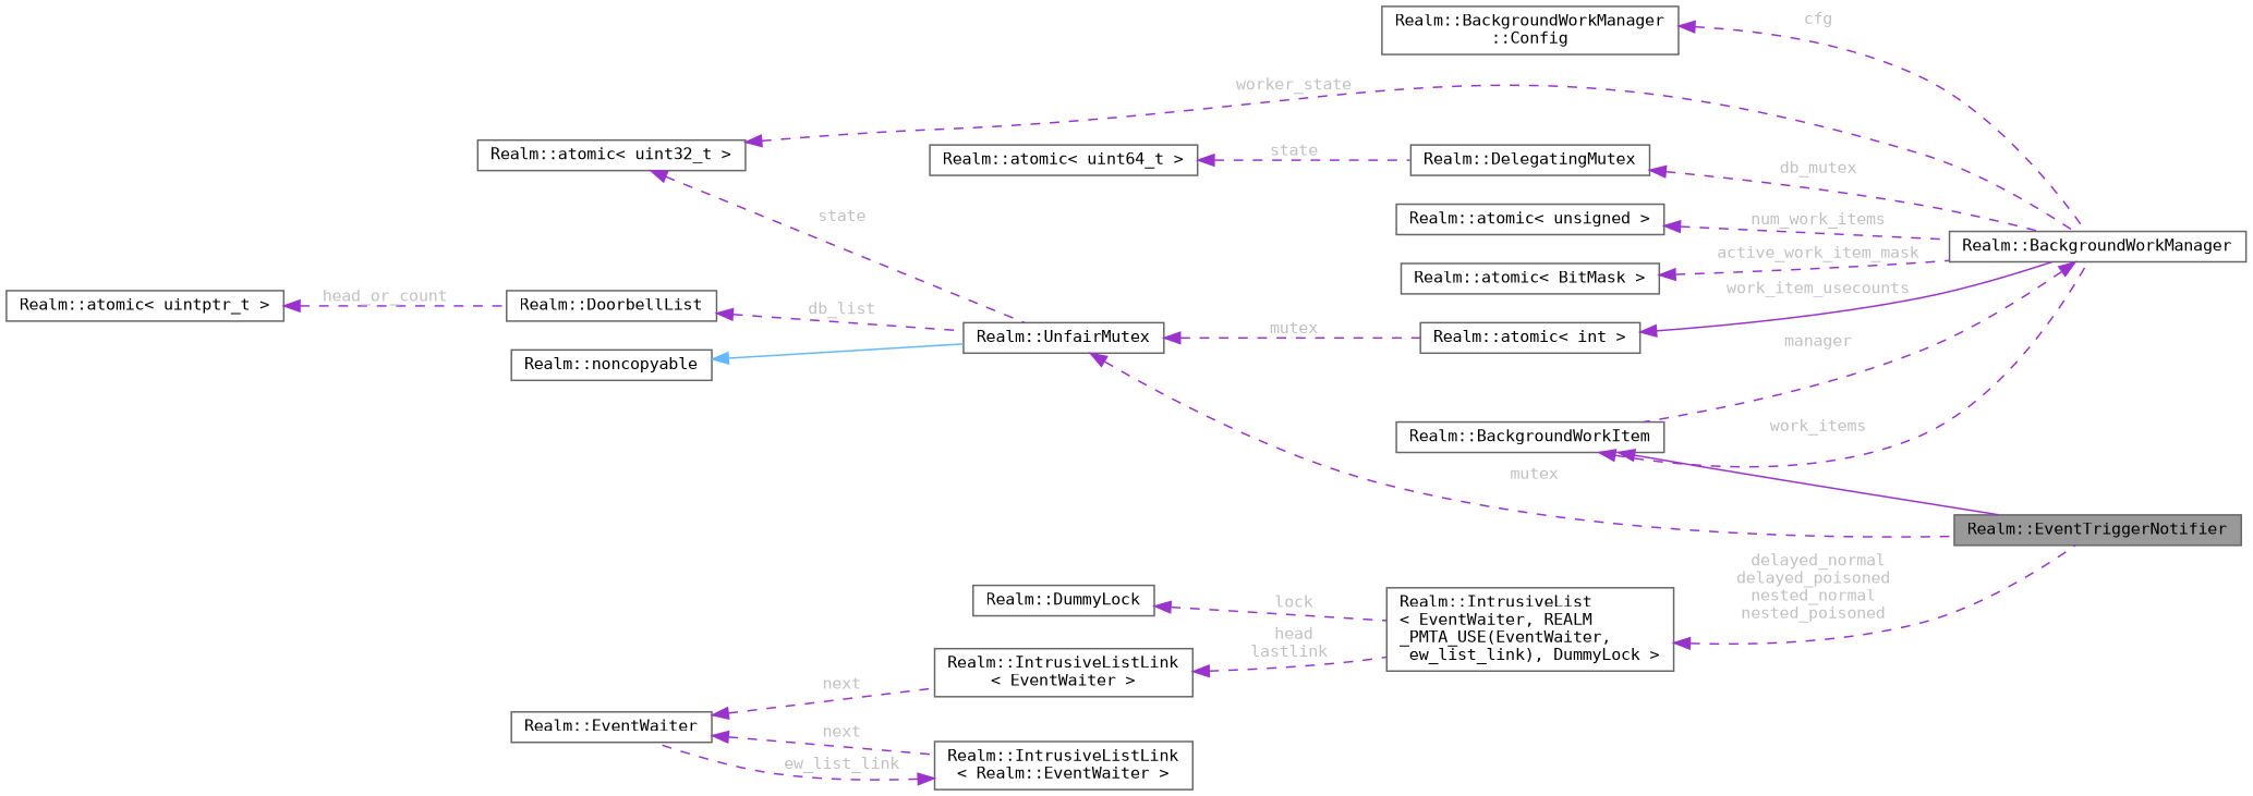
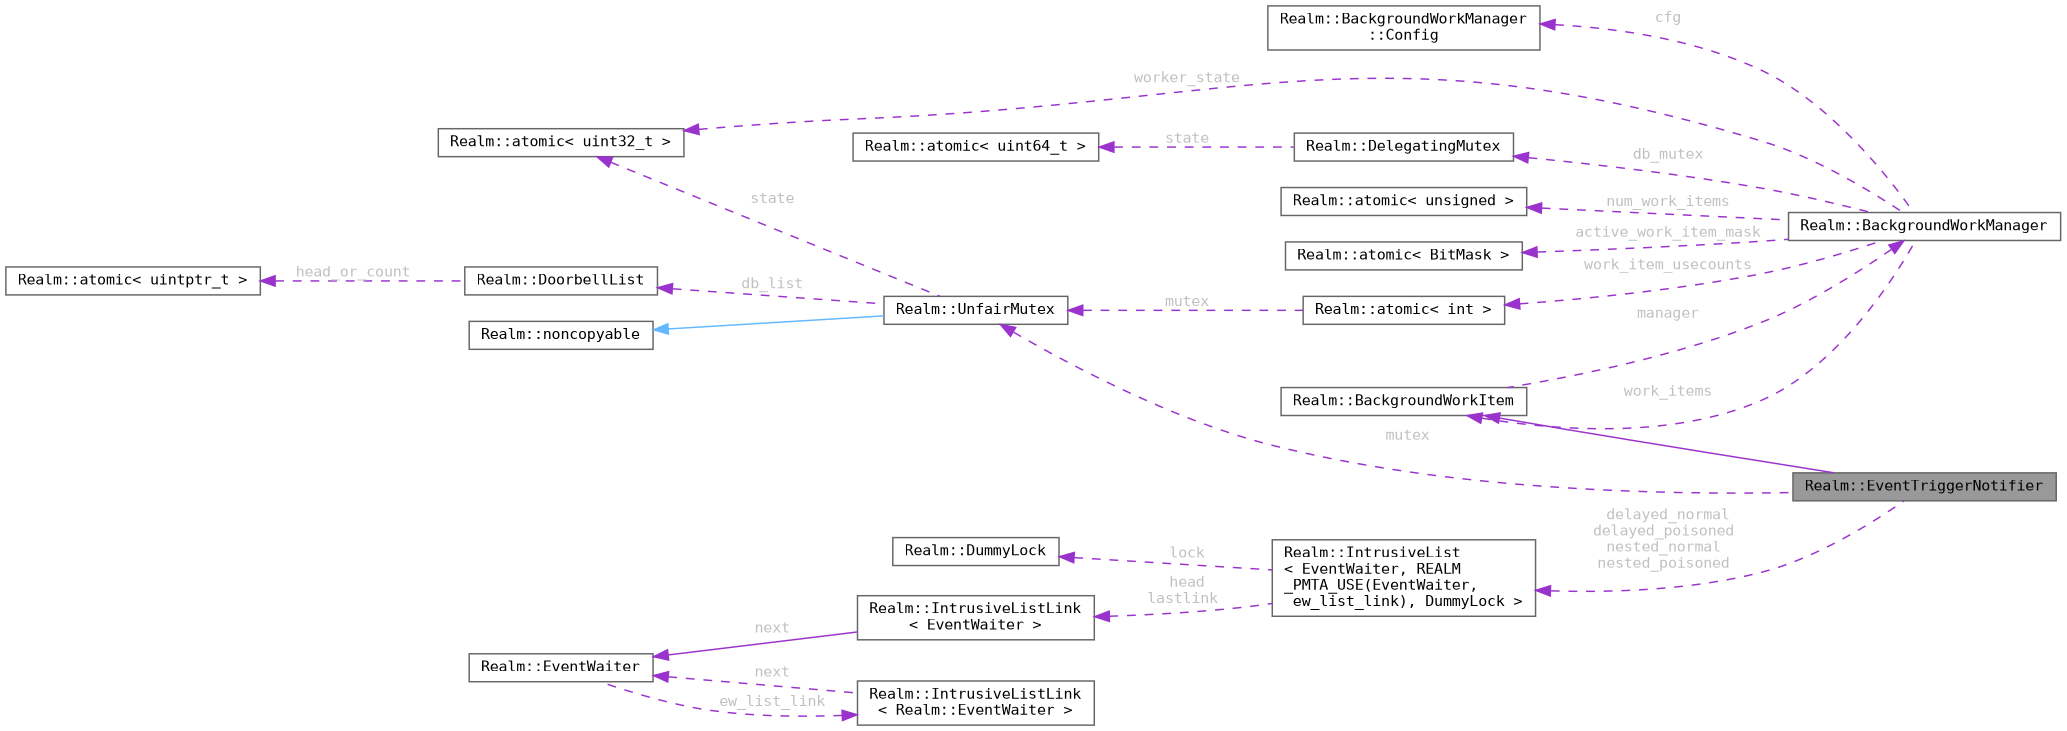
  digraph {
    fontname="DejaVu Sans Mono"
    rankdir=LR
    node [color=gray40 fillcolor=white fontname="DejaVu Sans Mono" fontsize=10 shape=box style=filled]
    edge [color=darkorchid3 dir=back fontname="DejaVu Sans Mono" fontsize=10 labelfontname=Helvetica labelfontsize=10 style=dashed fontcolor=grey]
    n1 [fillcolor=grey60 fontcolor=black height=0.2 label="Realm::EventTriggerNotifier" width=0.4]
    n2 [height=0.2 label="Realm::BackgroundWorkItem" width=0.4]
    n3 [height=0.2 label="Realm::BackgroundWorkManager" width=0.4]
    n4 [height=0.2 label="Realm::BackgroundWorkManager\l::Config" width=0.4]
    n5 [height=0.2 label="Realm::UnfairMutex" width=0.4]
    n6 [height=0.2 label="Realm::atomic\< int \>" width=0.4]
    n7 [height=0.2 label="Realm::noncopyable" width=0.4]
    n8 [height=0.2 label="Realm::atomic\< uint32_t \>" width=0.4]
    n9 [height=0.2 label="Realm::DoorbellList" width=0.4]
    n10 [height=0.2 label="Realm::atomic\< uintptr_t \>" width=0.4]
    n11 [height=0.2 label="Realm::atomic\< unsigned \>" width=0.4]
    n12 [height=0.2 label="Realm::atomic\< BitMask \>" width=0.4]
    n13 [height=0.2 label="Realm::DelegatingMutex" width=0.4]
    n14 [height=0.2 label="Realm::atomic\< uint64_t \>" width=0.4]
    n15 [height=0.2 label="Realm::IntrusiveList\l\< EventWaiter, REALM\l_PMTA_USE(EventWaiter,\l ew_list_link), DummyLock \>" width=0.4]
    n16 [height=0.2 label="Realm::DummyLock" width=0.4]
    n17 [height=0.2 label="Realm::IntrusiveListLink\l\< EventWaiter \>" width=0.4]
    n18 [height=0.2 label="Realm::EventWaiter" width=0.4]
    n19 [height=0.2 label="Realm::IntrusiveListLink\l\< Realm::EventWaiter \>" width=0.4]
    n2 -> n1 [style=solid fontcolor=""]
    n2 -> n3 [label=" work_items"]
    n3 -> n2 [label=" manager"]
    n4 -> n3 [label=" cfg"]
    n5 -> n1 [label=" mutex"]
    n5 -> n6 [label=" mutex"]
-   n6 -> n3 [label=" work_item_usecounts" style=solid]
+   n6 -> n3 [label=" work_item_usecounts"]
    n7 -> n5 [color=steelblue1 style=solid fontcolor=""]
    n8 -> n3 [label=" worker_state"]
    n8 -> n5 [label=" state"]
    n9 -> n5 [label=" db_list"]
    n10 -> n9 [label=" head_or_count"]
    n11 -> n3 [label=" num_work_items"]
    n12 -> n3 [label=" active_work_item_mask"]
    n13 -> n3 [label=" db_mutex"]
    n14 -> n13 [label=" state"]
    n15 -> n1 [label=" delayed_normal\ndelayed_poisoned\nnested_normal\nnested_poisoned"]
    n16 -> n15 [label=" lock"]
    n17 -> n15 [label=" head\nlastlink"]
-   n18 -> n17 [label=" next"]
+   n18 -> n17 [label=" next" style=solid]
    n18 -> n19 [label=" next"]
    n19 -> n18 [label=" ew_list_link"]
  }
